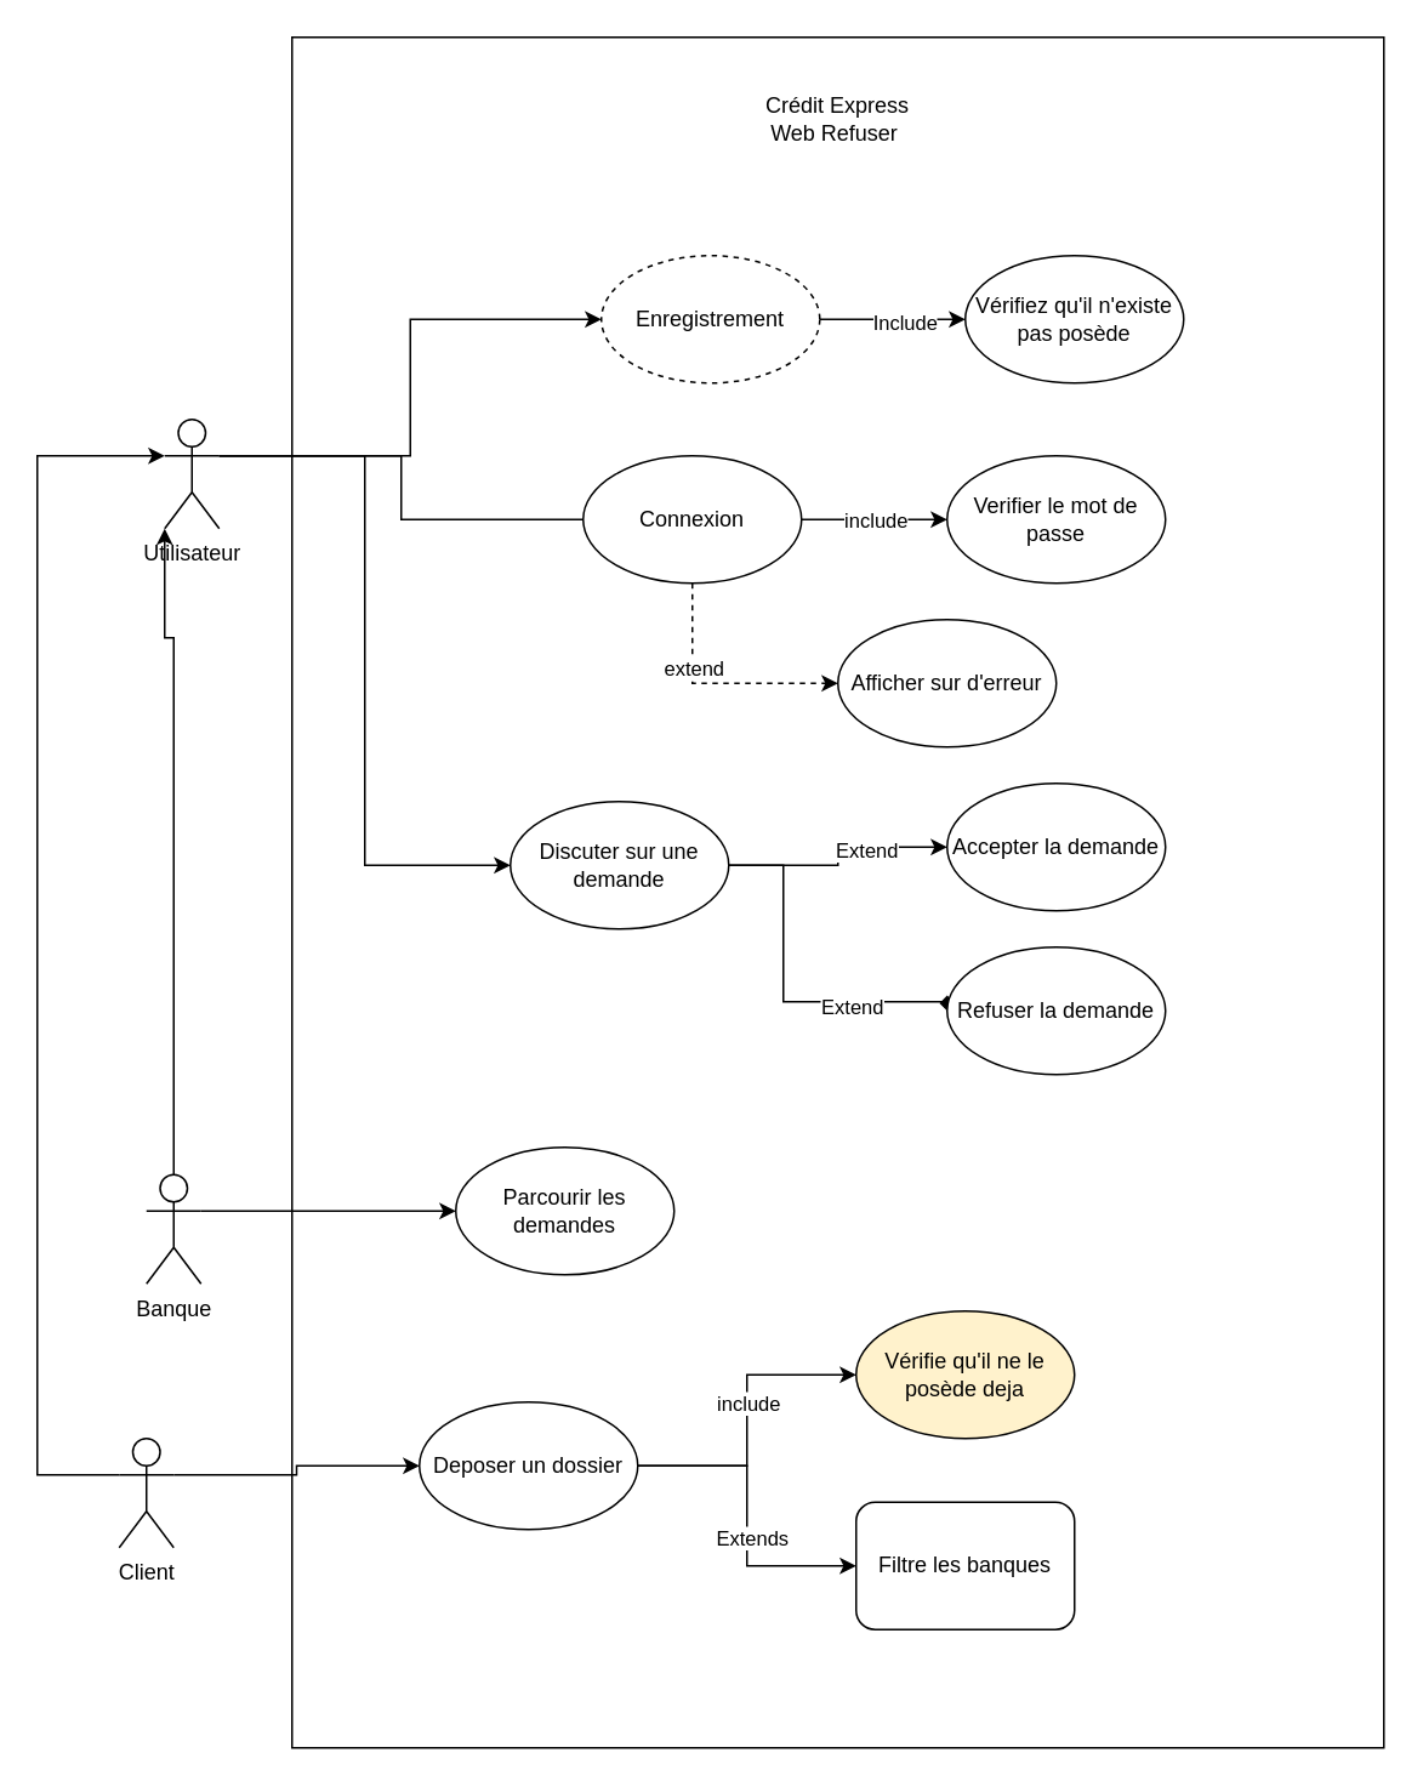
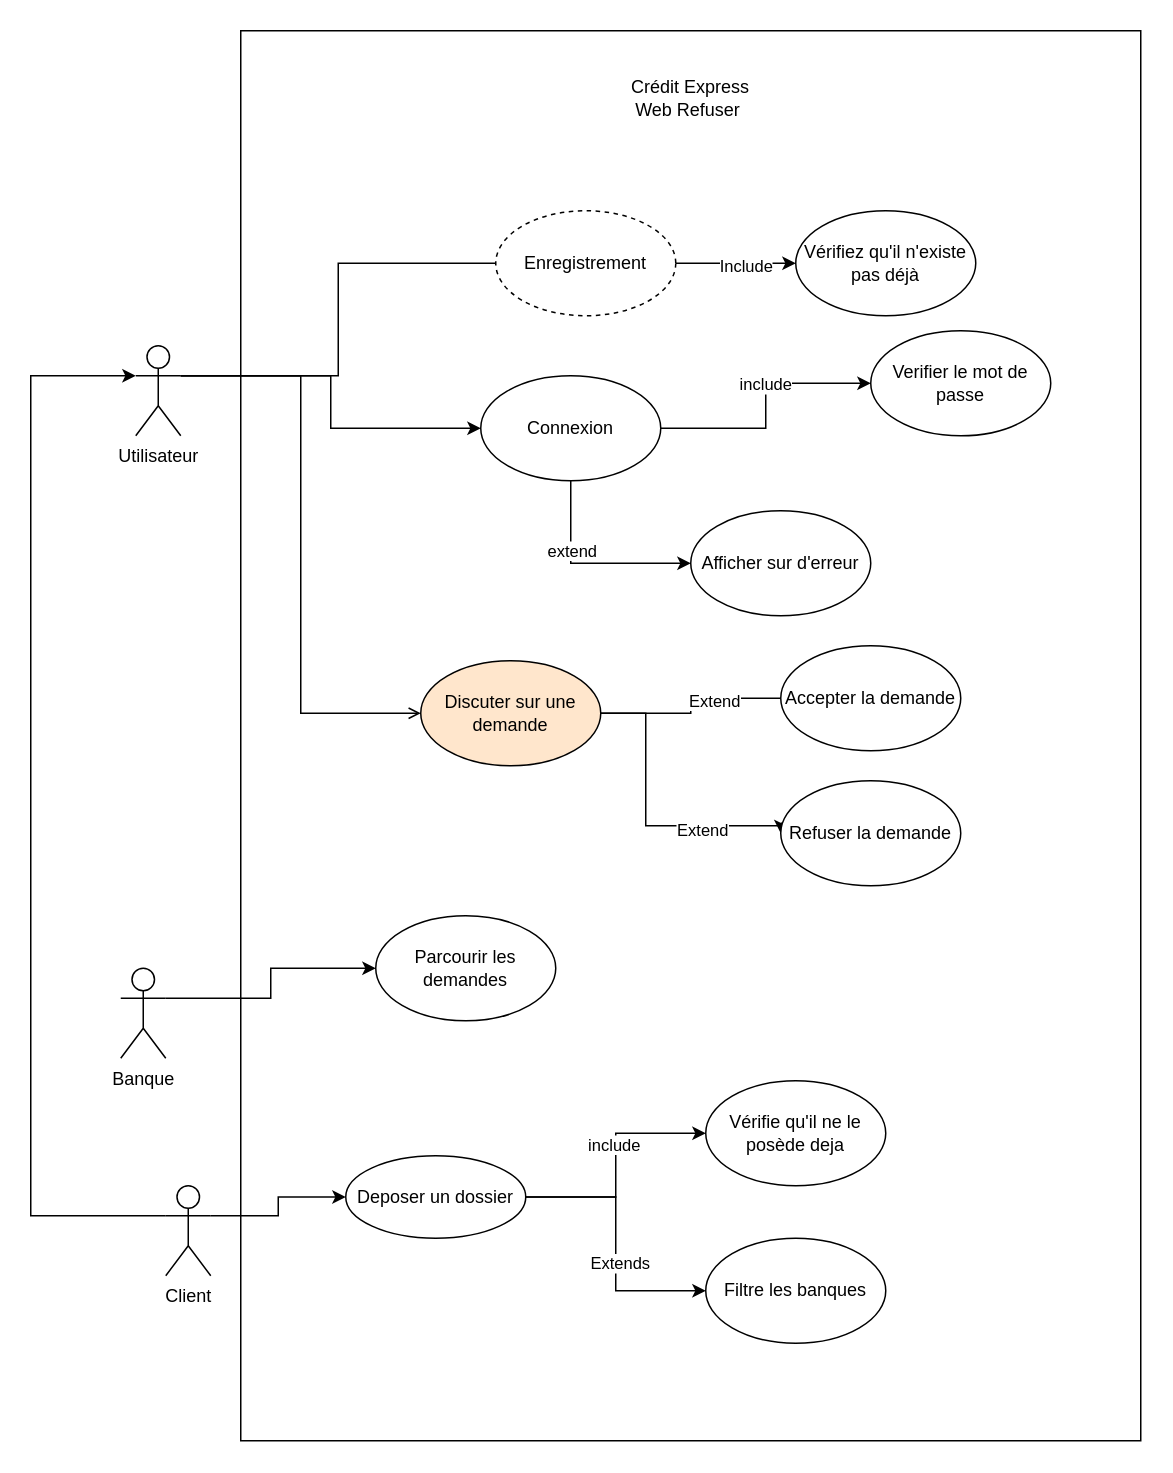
  <mxCell id="0" />
  <mxCell id="1" parent="0" />
  <mxCell id="2" value="" style="rounded=0;whiteSpace=wrap;html=1;align=center;" vertex="1" parent="1"><mxGeometry x="160" y="20" width="600" height="940" as="geometry" /></mxCell>
- <mxCell id="3" style="edgeStyle=orthogonalEdgeStyle;rounded=0;orthogonalLoop=1;jettySize=auto;html=1;entryX=0;entryY=1;entryDx=0;entryDy=0;entryPerimeter=0;" edge="1" parent="1" source="5" target="12"><mxGeometry relative="1" as="geometry"><mxPoint x="135" y="310" as="targetPoint" /><Array as="points"><mxPoint x="95" y="350" /><mxPoint x="90" y="350" /></Array></mxGeometry></mxCell>
  <mxCell id="4" style="edgeStyle=orthogonalEdgeStyle;rounded=0;orthogonalLoop=1;jettySize=auto;html=1;exitX=1;exitY=0.333;exitDx=0;exitDy=0;exitPerimeter=0;entryX=0;entryY=0.5;entryDx=0;entryDy=0;" edge="1" parent="1" source="5" target="21"><mxGeometry relative="1" as="geometry" /></mxCell>
  <mxCell id="5" value="Banque" style="shape=umlActor;verticalLabelPosition=bottom;verticalAlign=top;html=1;" vertex="1" parent="1"><mxGeometry x="80" y="645" width="30" height="60" as="geometry" /></mxCell>
  <mxCell id="6" style="edgeStyle=orthogonalEdgeStyle;rounded=0;orthogonalLoop=1;jettySize=auto;html=1;exitX=0;exitY=0.333;exitDx=0;exitDy=0;exitPerimeter=0;entryX=0;entryY=0.333;entryDx=0;entryDy=0;entryPerimeter=0;" edge="1" parent="1" source="8" target="12"><mxGeometry relative="1" as="geometry"><Array as="points"><mxPoint x="20" y="810" /><mxPoint x="20" y="250" /></Array></mxGeometry></mxCell>
  <mxCell id="7" style="edgeStyle=orthogonalEdgeStyle;rounded=0;orthogonalLoop=1;jettySize=auto;html=1;exitX=1;exitY=0.333;exitDx=0;exitDy=0;exitPerimeter=0;entryX=0;entryY=0.5;entryDx=0;entryDy=0;" edge="1" parent="1" source="8" target="24"><mxGeometry relative="1" as="geometry" /></mxCell>
- <mxCell id="8" value="Client" style="shape=umlActor;verticalLabelPosition=bottom;verticalAlign=top;html=1;" vertex="1" parent="1"><mxGeometry x="65" y="790" width="30" height="60" as="geometry" /></mxCell>
- <mxCell id="9" style="edgeStyle=orthogonalEdgeStyle;rounded=0;orthogonalLoop=1;jettySize=auto;html=1;exitX=1;exitY=0.333;exitDx=0;exitDy=0;exitPerimeter=0;entryX=0;entryY=0.5;entryDx=0;entryDy=0;" edge="1" parent="1" source="12" target="15"><mxGeometry relative="1" as="geometry" /></mxCell>
- <mxCell id="10" style="edgeStyle=orthogonalEdgeStyle;rounded=0;orthogonalLoop=1;jettySize=auto;html=1;exitX=1;exitY=0.333;exitDx=0;exitDy=0;exitPerimeter=0;entryX=0;entryY=0.5;entryDx=0;entryDy=0;endArrow=none;" edge="1" parent="1" source="12" target="18"><mxGeometry relative="1" as="geometry" /></mxCell>
- <mxCell id="11" style="edgeStyle=orthogonalEdgeStyle;rounded=0;orthogonalLoop=1;jettySize=auto;html=1;exitX=1;exitY=0.333;exitDx=0;exitDy=0;exitPerimeter=0;entryX=0;entryY=0.5;entryDx=0;entryDy=0;" edge="1" parent="1" source="12" target="38"><mxGeometry relative="1" as="geometry" /></mxCell>
+ <mxCell id="8" value="Client" style="shape=umlActor;verticalLabelPosition=bottom;verticalAlign=top;html=1;" vertex="1" parent="1"><mxGeometry x="110" y="790" width="30" height="60" as="geometry" /></mxCell>
+ <mxCell id="9" style="edgeStyle=orthogonalEdgeStyle;rounded=0;orthogonalLoop=1;jettySize=auto;html=1;exitX=1;exitY=0.333;exitDx=0;exitDy=0;exitPerimeter=0;entryX=0;entryY=0.5;entryDx=0;entryDy=0;endArrow=none;" edge="1" parent="1" source="12" target="15"><mxGeometry relative="1" as="geometry" /></mxCell>
+ <mxCell id="10" style="edgeStyle=orthogonalEdgeStyle;rounded=0;orthogonalLoop=1;jettySize=auto;html=1;exitX=1;exitY=0.333;exitDx=0;exitDy=0;exitPerimeter=0;entryX=0;entryY=0.5;entryDx=0;entryDy=0;" edge="1" parent="1" source="12" target="18"><mxGeometry relative="1" as="geometry" /></mxCell>
+ <mxCell id="11" style="edgeStyle=orthogonalEdgeStyle;rounded=0;orthogonalLoop=1;jettySize=auto;html=1;exitX=1;exitY=0.333;exitDx=0;exitDy=0;exitPerimeter=0;entryX=0;entryY=0.5;entryDx=0;entryDy=0;endArrow=open;" edge="1" parent="1" source="12" target="38"><mxGeometry relative="1" as="geometry" /></mxCell>
  <mxCell id="12" value="Utilisateur" style="shape=umlActor;verticalLabelPosition=bottom;verticalAlign=top;html=1;" vertex="1" parent="1"><mxGeometry x="90" y="230" width="30" height="60" as="geometry" /></mxCell>
  <mxCell id="13" value="" style="edgeStyle=orthogonalEdgeStyle;rounded=0;orthogonalLoop=1;jettySize=auto;html=1;" edge="1" parent="1" source="15" target="25"><mxGeometry relative="1" as="geometry" /></mxCell>
  <mxCell id="14" value="Include" style="edgeLabel;html=1;align=center;verticalAlign=middle;resizable=0;points=[];" vertex="1" connectable="0" parent="13"><mxGeometry x="0.158" y="-1" relative="1" as="geometry"><mxPoint as="offset" /></mxGeometry></mxCell>
  <mxCell id="15" value="Enregistrement" style="ellipse;whiteSpace=wrap;html=1;dashed=1;" vertex="1" parent="1"><mxGeometry x="330" y="140" width="120" height="70" as="geometry" /></mxCell>
  <mxCell id="16" style="edgeStyle=orthogonalEdgeStyle;rounded=0;orthogonalLoop=1;jettySize=auto;html=1;exitX=1;exitY=0.5;exitDx=0;exitDy=0;entryX=0;entryY=0.5;entryDx=0;entryDy=0;" edge="1" parent="1" source="18" target="32"><mxGeometry relative="1" as="geometry" /></mxCell>
  <mxCell id="17" value="include" style="edgeLabel;html=1;align=center;verticalAlign=middle;resizable=0;points=[];" vertex="1" connectable="0" parent="16"><mxGeometry x="0.319" relative="1" as="geometry"><mxPoint x="-13" as="offset" /></mxGeometry></mxCell>
  <mxCell id="18" value="Connexion" style="ellipse;whiteSpace=wrap;html=1;" vertex="1" parent="1"><mxGeometry x="320" y="250" width="120" height="70" as="geometry" /></mxCell>
- <mxCell id="19" style="edgeStyle=orthogonalEdgeStyle;rounded=0;orthogonalLoop=1;jettySize=auto;html=1;exitX=1;exitY=0.5;exitDx=0;exitDy=0;entryX=0;entryY=0.5;entryDx=0;entryDy=0;endArrow=diamond;" edge="1" parent="1" source="38" target="28"><mxGeometry relative="1" as="geometry"><Array as="points"><mxPoint x="430" y="475" /><mxPoint x="430" y="550" /><mxPoint x="520" y="550" /></Array></mxGeometry></mxCell>
+ <mxCell id="19" style="edgeStyle=orthogonalEdgeStyle;rounded=0;orthogonalLoop=1;jettySize=auto;html=1;exitX=1;exitY=0.5;exitDx=0;exitDy=0;entryX=0;entryY=0.5;entryDx=0;entryDy=0;" edge="1" parent="1" source="38" target="28"><mxGeometry relative="1" as="geometry"><Array as="points"><mxPoint x="430" y="475" /><mxPoint x="430" y="550" /><mxPoint x="520" y="550" /></Array></mxGeometry></mxCell>
  <mxCell id="20" value="Extend" style="edgeLabel;html=1;align=center;verticalAlign=middle;resizable=0;points=[];" vertex="1" connectable="0" parent="19"><mxGeometry x="0.423" y="-2" relative="1" as="geometry"><mxPoint as="offset" /></mxGeometry></mxCell>
- <mxCell id="21" value="Parcourir les demandes" style="ellipse;whiteSpace=wrap;html=1;" vertex="1" parent="1"><mxGeometry x="250" y="630" width="120" height="70" as="geometry" /></mxCell>
+ <mxCell id="21" value="Parcourir les demandes" style="ellipse;whiteSpace=wrap;html=1;" vertex="1" parent="1"><mxGeometry x="250" y="610" width="120" height="70" as="geometry" /></mxCell>
  <mxCell id="22" style="edgeStyle=orthogonalEdgeStyle;rounded=0;orthogonalLoop=1;jettySize=auto;html=1;exitX=1;exitY=0.5;exitDx=0;exitDy=0;" edge="1" parent="1" source="24" target="26"><mxGeometry relative="1" as="geometry" /></mxCell>
  <mxCell id="23" value="include" style="edgeLabel;html=1;align=center;verticalAlign=middle;resizable=0;points=[];" vertex="1" connectable="0" parent="22"><mxGeometry x="-0.371" relative="1" as="geometry"><mxPoint x="7" y="-35" as="offset" /></mxGeometry></mxCell>
- <mxCell id="24" value="Deposer un dossier" style="ellipse;whiteSpace=wrap;html=1;" vertex="1" parent="1"><mxGeometry x="230" y="770" width="120" height="70" as="geometry" /></mxCell>
- <mxCell id="25" value="Vérifiez qu'il n'existe pas posède" style="ellipse;whiteSpace=wrap;html=1;" vertex="1" parent="1"><mxGeometry x="530" y="140" width="120" height="70" as="geometry" /></mxCell>
- <mxCell id="26" value="Vérifie qu'il ne le posède deja" style="ellipse;whiteSpace=wrap;html=1;fillColor=#fff2cc;" vertex="1" parent="1"><mxGeometry x="470" y="720" width="120" height="70" as="geometry" /></mxCell>
+ <mxCell id="24" value="Deposer un dossier" style="ellipse;whiteSpace=wrap;html=1;" vertex="1" parent="1"><mxGeometry x="230" y="770" width="120" height="55" as="geometry" /></mxCell>
+ <mxCell id="25" value="Vérifiez qu'il n'existe pas déjà" style="ellipse;whiteSpace=wrap;html=1;" vertex="1" parent="1"><mxGeometry x="530" y="140" width="120" height="70" as="geometry" /></mxCell>
+ <mxCell id="26" value="Vérifie qu'il ne le posède deja" style="ellipse;whiteSpace=wrap;html=1;" vertex="1" parent="1"><mxGeometry x="470" y="720" width="120" height="70" as="geometry" /></mxCell>
  <mxCell id="27" value="Accepter la demande" style="ellipse;whiteSpace=wrap;html=1;" vertex="1" parent="1"><mxGeometry x="520" y="430" width="120" height="70" as="geometry" /></mxCell>
  <mxCell id="28" value="Refuser la demande" style="ellipse;whiteSpace=wrap;html=1;" vertex="1" parent="1"><mxGeometry x="520" y="520" width="120" height="70" as="geometry" /></mxCell>
- <mxCell id="29" value="Filtre les banques" style="whiteSpace=wrap;html=1;rounded=1;" vertex="1" parent="1"><mxGeometry x="470" y="825" width="120" height="70" as="geometry" /></mxCell>
+ <mxCell id="29" value="Filtre les banques" style="ellipse;whiteSpace=wrap;html=1;" vertex="1" parent="1"><mxGeometry x="470" y="825" width="120" height="70" as="geometry" /></mxCell>
  <mxCell id="30" style="edgeStyle=orthogonalEdgeStyle;rounded=0;orthogonalLoop=1;jettySize=auto;html=1;exitX=1;exitY=0.5;exitDx=0;exitDy=0;entryX=0;entryY=0.5;entryDx=0;entryDy=0;" edge="1" parent="1" source="24" target="29"><mxGeometry relative="1" as="geometry"><mxPoint x="360" y="815" as="sourcePoint" /><mxPoint x="480" y="765" as="targetPoint" /></mxGeometry></mxCell>
  <mxCell id="31" value="Extends" style="edgeLabel;html=1;align=center;verticalAlign=middle;resizable=0;points=[];" vertex="1" connectable="0" parent="30"><mxGeometry x="0.137" y="2" relative="1" as="geometry"><mxPoint as="offset" /></mxGeometry></mxCell>
- <mxCell id="32" value="Verifier le mot de passe" style="ellipse;whiteSpace=wrap;html=1;" vertex="1" parent="1"><mxGeometry x="520" y="250" width="120" height="70" as="geometry" /></mxCell>
+ <mxCell id="32" value="Verifier le mot de passe" style="ellipse;whiteSpace=wrap;html=1;" vertex="1" parent="1"><mxGeometry x="580" y="220" width="120" height="70" as="geometry" /></mxCell>
  <mxCell id="33" value="Afficher sur d'erreur" style="ellipse;whiteSpace=wrap;html=1;" vertex="1" parent="1"><mxGeometry x="460" y="340" width="120" height="70" as="geometry" /></mxCell>
- <mxCell id="34" style="edgeStyle=orthogonalEdgeStyle;rounded=0;orthogonalLoop=1;jettySize=auto;html=1;exitX=0.5;exitY=1;exitDx=0;exitDy=0;entryX=0;entryY=0.5;entryDx=0;entryDy=0;dashed=1;" edge="1" parent="1" source="18" target="33"><mxGeometry relative="1" as="geometry"><mxPoint x="160" y="260" as="sourcePoint" /><mxPoint x="330" y="295" as="targetPoint" /></mxGeometry></mxCell>
+ <mxCell id="34" style="edgeStyle=orthogonalEdgeStyle;rounded=0;orthogonalLoop=1;jettySize=auto;html=1;exitX=0.5;exitY=1;exitDx=0;exitDy=0;entryX=0;entryY=0.5;entryDx=0;entryDy=0;" edge="1" parent="1" source="18" target="33"><mxGeometry relative="1" as="geometry"><mxPoint x="160" y="260" as="sourcePoint" /><mxPoint x="330" y="295" as="targetPoint" /></mxGeometry></mxCell>
  <mxCell id="35" value="extend" style="edgeLabel;html=1;align=center;verticalAlign=middle;resizable=0;points=[];" vertex="1" connectable="0" parent="34"><mxGeometry x="-0.312" relative="1" as="geometry"><mxPoint as="offset" /></mxGeometry></mxCell>
- <mxCell id="36" style="edgeStyle=orthogonalEdgeStyle;rounded=0;orthogonalLoop=1;jettySize=auto;html=1;exitX=1;exitY=0.5;exitDx=0;exitDy=0;" edge="1" parent="1" source="38" target="27"><mxGeometry relative="1" as="geometry" /></mxCell>
+ <mxCell id="36" style="edgeStyle=orthogonalEdgeStyle;rounded=0;orthogonalLoop=1;jettySize=auto;html=1;exitX=1;exitY=0.5;exitDx=0;exitDy=0;endArrow=none;" edge="1" parent="1" source="38" target="27"><mxGeometry relative="1" as="geometry" /></mxCell>
  <mxCell id="37" value="Extend" style="edgeLabel;html=1;align=center;verticalAlign=middle;resizable=0;points=[];" vertex="1" connectable="0" parent="36"><mxGeometry x="0.31" y="-1" relative="1" as="geometry"><mxPoint as="offset" /></mxGeometry></mxCell>
- <mxCell id="38" value="Discuter sur une demande" style="ellipse;whiteSpace=wrap;html=1;" vertex="1" parent="1"><mxGeometry x="280" y="440" width="120" height="70" as="geometry" /></mxCell>
+ <mxCell id="38" value="Discuter sur une demande" style="ellipse;whiteSpace=wrap;html=1;fillColor=#ffe6cc;" vertex="1" parent="1"><mxGeometry x="280" y="440" width="120" height="70" as="geometry" /></mxCell>
  <mxCell id="39" value="Crédit Express Web Refuser&amp;nbsp;" style="text;html=1;strokeColor=none;fillColor=none;align=center;verticalAlign=middle;whiteSpace=wrap;rounded=0;" vertex="1" parent="1"><mxGeometry x="410" y="50" width="100" height="30" as="geometry" /></mxCell>
